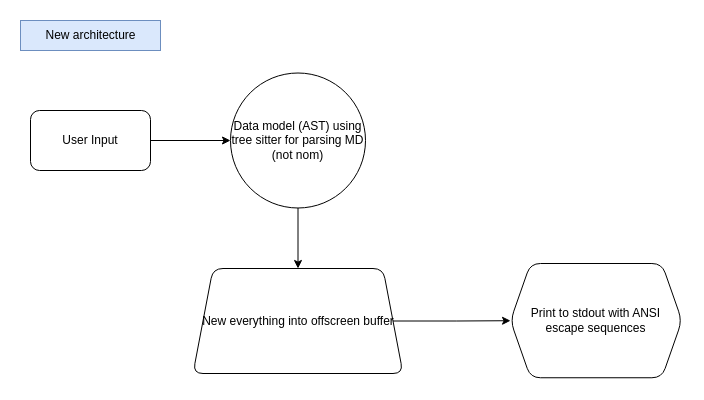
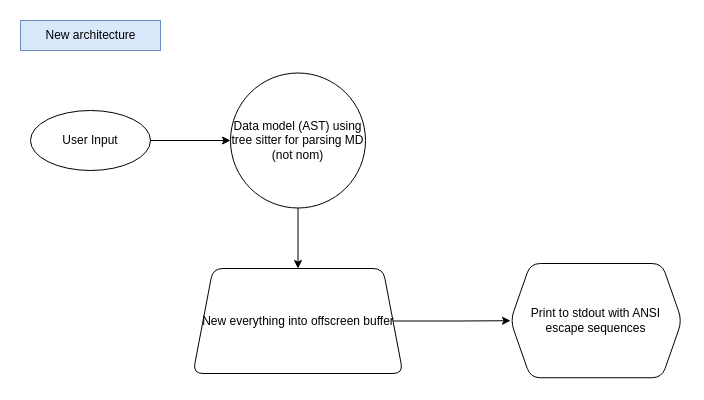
  <mxCell id="0" />
  <mxCell id="1" parent="0" />
  <mxCell id="2" value="" style="edgeStyle=orthogonalEdgeStyle;rounded=0;orthogonalLoop=1;jettySize=auto;html=1;" edge="1" parent="1" source="3" target="5"><mxGeometry relative="1" as="geometry" /></mxCell>
- <mxCell id="3" value="User Input" style="rounded=1;whiteSpace=wrap;html=1;" vertex="1" parent="1"><mxGeometry x="30" y="110" width="120" height="60" as="geometry" /></mxCell>
+ <mxCell id="3" value="User Input" style="ellipse;whiteSpace=wrap;html=1;" vertex="1" parent="1"><mxGeometry x="30" y="110" width="120" height="60" as="geometry" /></mxCell>
  <mxCell id="4" value="" style="edgeStyle=orthogonalEdgeStyle;rounded=0;orthogonalLoop=1;jettySize=auto;html=1;" edge="1" parent="1" source="5" target="7"><mxGeometry relative="1" as="geometry" /></mxCell>
  <mxCell id="5" value="Data model (AST) using tree sitter for parsing MD (not nom)" style="ellipse;whiteSpace=wrap;html=1;rounded=1;" vertex="1" parent="1"><mxGeometry x="230" y="72.5" width="135" height="135" as="geometry" /></mxCell>
  <mxCell id="6" value="" style="edgeStyle=orthogonalEdgeStyle;rounded=0;orthogonalLoop=1;jettySize=auto;html=1;" edge="1" parent="1" source="7" target="8"><mxGeometry relative="1" as="geometry" /></mxCell>
  <mxCell id="7" value="New everything into offscreen buffer" style="shape=trapezoid;perimeter=trapezoidPerimeter;whiteSpace=wrap;html=1;fixedSize=1;rounded=1;" vertex="1" parent="1"><mxGeometry x="192.5" y="268" width="210" height="105" as="geometry" /></mxCell>
  <mxCell id="8" value="Print to stdout with ANSI escape sequences" style="shape=hexagon;perimeter=hexagonPerimeter2;whiteSpace=wrap;html=1;fixedSize=1;rounded=1;" vertex="1" parent="1"><mxGeometry x="510" y="263" width="171.38" height="114.25" as="geometry" /></mxCell>
  <mxCell id="9" value="New architecture" style="text;html=1;align=center;verticalAlign=middle;resizable=0;points=[];autosize=1;strokeColor=#6c8ebf;fillColor=#dae8fc;" vertex="1" parent="1"><mxGeometry x="20" y="20" width="140" height="30" as="geometry" /></mxCell>
